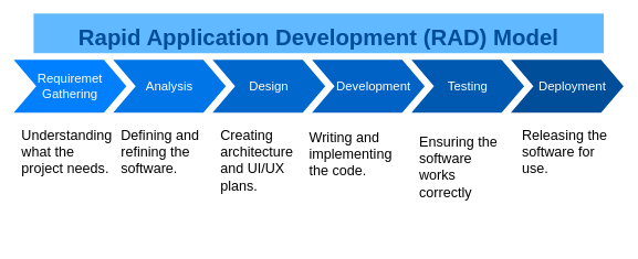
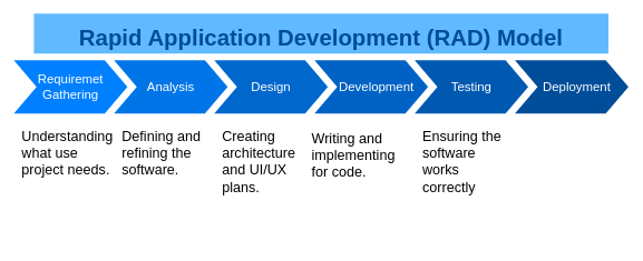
  <mxCell id="0" />
  <mxCell id="1" parent="0" />
  <mxCell id="2" value="Requiremet Gathering" style="shape=step;whiteSpace=wrap;html=1;fontSize=19;fillColor=#0080FF;fontColor=#FFFFFF;strokeColor=none;" vertex="1" parent="1"><mxGeometry x="20" y="90" width="170" height="80" as="geometry" /></mxCell>
  <mxCell id="3" value="Analysis" style="shape=step;whiteSpace=wrap;html=1;fontSize=19;fillColor=#0075E8;fontColor=#FFFFFF;strokeColor=none;" vertex="1" parent="1"><mxGeometry x="170" y="90" width="170" height="80" as="geometry" /></mxCell>
  <mxCell id="4" value="Design" style="shape=step;whiteSpace=wrap;html=1;fontSize=19;fillColor=#0067CC;fontColor=#FFFFFF;strokeColor=none;" vertex="1" parent="1"><mxGeometry x="320" y="90" width="170" height="80" as="geometry" /></mxCell>
  <mxCell id="5" value="&amp;nbsp; &amp;nbsp;Development" style="shape=step;whiteSpace=wrap;html=1;fontSize=19;fillColor=#0062C4;fontColor=#FFFFFF;strokeColor=none;" vertex="1" parent="1"><mxGeometry x="470" y="90" width="170" height="80" as="geometry" /></mxCell>
  <mxCell id="6" value="Testing" style="shape=step;whiteSpace=wrap;html=1;fontSize=19;fillColor=#0059B0;fontColor=#FFFFFF;strokeColor=none;" vertex="1" parent="1"><mxGeometry x="620" y="90" width="170" height="80" as="geometry" /></mxCell>
  <mxCell id="7" value="&amp;nbsp; &amp;nbsp;Deployment" style="shape=step;whiteSpace=wrap;html=1;fontSize=19;fillColor=#004D99;fontColor=#FFFFFF;strokeColor=none;" vertex="1" parent="1"><mxGeometry x="770" y="90" width="170" height="80" as="geometry" /></mxCell>
  <mxCell id="8" value="&lt;font style=&quot;font-size: 34px;&quot;&gt;Rapid Application Development (RAD) Model&lt;/font&gt;" style="text;html=1;strokeColor=none;fillColor=#61BAFF;align=center;verticalAlign=middle;whiteSpace=wrap;fontSize=54;fontStyle=1;fontColor=#004D99;" vertex="1" parent="1"><mxGeometry x="50" y="20" width="860" height="60" as="geometry" /></mxCell>
- <mxCell id="9" value="Understanding what the project needs." style="text;spacingTop=-5;fillColor=#ffffff;whiteSpace=wrap;html=1;align=left;fontSize=21;fontFamily=Helvetica;fillColor=none;strokeColor=none;" vertex="1" parent="1"><mxGeometry x="30" y="190" width="140" height="112" as="geometry" /></mxCell>
+ <mxCell id="9" value="Understanding what use project needs." style="text;spacingTop=-5;fillColor=#ffffff;whiteSpace=wrap;html=1;align=left;fontSize=21;fontFamily=Helvetica;fillColor=none;strokeColor=none;" vertex="1" parent="1"><mxGeometry x="30" y="190" width="140" height="112" as="geometry" /></mxCell>
  <mxCell id="10" value="Defining and refining the software." style="text;spacingTop=-5;fillColor=#ffffff;whiteSpace=wrap;html=1;align=left;fontSize=21;fontFamily=Helvetica;fillColor=none;strokeColor=none;" vertex="1" parent="1"><mxGeometry x="180" y="190" width="140" height="138" as="geometry" /></mxCell>
  <mxCell id="11" value="Creating architecture and UI/UX plans." style="text;spacingTop=-5;fillColor=#ffffff;whiteSpace=wrap;html=1;align=left;fontSize=21;fontFamily=Helvetica;fillColor=none;strokeColor=none;" vertex="1" parent="1"><mxGeometry x="330" y="190" width="140" height="180" as="geometry" /></mxCell>
- <mxCell id="12" value="Writing and implementing the code." style="text;spacingTop=-5;fillColor=#ffffff;whiteSpace=wrap;html=1;align=left;fontSize=21;fontFamily=Helvetica;fillColor=none;strokeColor=none;" vertex="1" parent="1"><mxGeometry x="464" y="193" width="140" height="163" as="geometry" /></mxCell>
- <mxCell id="13" value="Ensuring the software works correctly" style="text;spacingTop=-5;fillColor=#ffffff;whiteSpace=wrap;html=1;align=left;fontSize=21;fontFamily=Helvetica;fillColor=none;strokeColor=none;" vertex="1" parent="1"><mxGeometry x="630" y="200" width="140" height="136" as="geometry" /></mxCell>
- <mxCell id="14" value="Releasing the software for use." style="text;spacingTop=-5;fillColor=#ffffff;whiteSpace=wrap;html=1;align=left;fontSize=21;fontFamily=Helvetica;fillColor=none;strokeColor=none;" vertex="1" parent="1"><mxGeometry x="785" y="190" width="140" height="112" as="geometry" /></mxCell>
+ <mxCell id="12" value="Writing and implementing for code." style="text;spacingTop=-5;fillColor=#ffffff;whiteSpace=wrap;html=1;align=left;fontSize=21;fontFamily=Helvetica;fillColor=none;strokeColor=none;" vertex="1" parent="1"><mxGeometry x="464" y="193" width="140" height="163" as="geometry" /></mxCell>
+ <mxCell id="13" value="Ensuring the software works correctly" style="text;spacingTop=-5;fillColor=#ffffff;whiteSpace=wrap;html=1;align=left;fontSize=21;fontFamily=Helvetica;fillColor=none;strokeColor=none;" vertex="1" parent="1"><mxGeometry x="630" y="190" width="140" height="136" as="geometry" /></mxCell>
